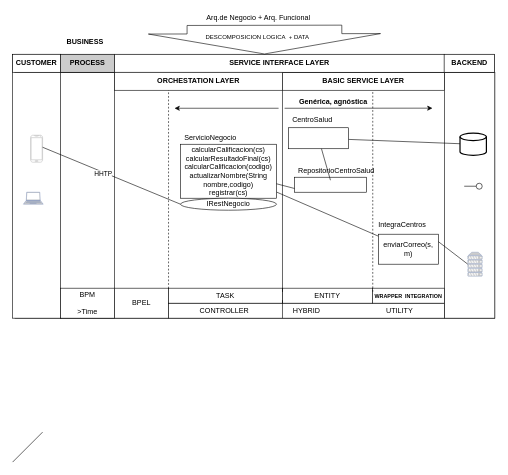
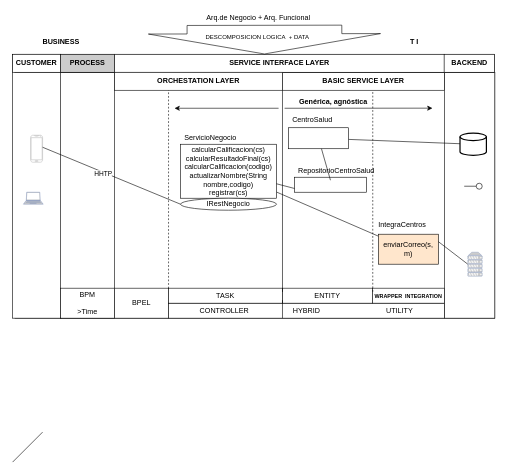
  <mxCell id="0" />
  <mxCell id="1" parent="0" />
  <mxCell id="2" value="" style="rounded=0;whiteSpace=wrap;html=1;" parent="1" vertex="1"><mxGeometry x="24" y="120" width="800" height="410" as="geometry" /></mxCell>
  <mxCell id="3" value="" style="rounded=0;whiteSpace=wrap;html=1;" parent="1" vertex="1"><mxGeometry x="20" y="90" width="81" height="440" as="geometry" /></mxCell>
  <mxCell id="4" value="" style="rounded=0;whiteSpace=wrap;html=1;" parent="1" vertex="1"><mxGeometry x="100" y="120" width="90" height="410" as="geometry" /></mxCell>
  <mxCell id="5" value="" style="rounded=0;whiteSpace=wrap;html=1;" parent="1" vertex="1"><mxGeometry x="740" y="120" width="84" height="410" as="geometry" /></mxCell>
  <mxCell id="6" value="&lt;div style=&quot;text-align: right&quot;&gt;&lt;b&gt;BASIC SERVICE LAYER&lt;/b&gt;&lt;/div&gt;" style="rounded=0;whiteSpace=wrap;html=1;" parent="1" vertex="1"><mxGeometry x="470" y="120" width="270" height="30" as="geometry" /></mxCell>
  <mxCell id="7" value="" style="rounded=0;whiteSpace=wrap;html=1;" parent="1" vertex="1"><mxGeometry x="23.5" y="90" width="800" height="30" as="geometry" /></mxCell>
  <mxCell id="8" value="&lt;b&gt;SERVICE INTERFACE LAYER&lt;/b&gt;" style="rounded=0;whiteSpace=wrap;html=1;" parent="1" vertex="1"><mxGeometry x="190" y="90" width="550" height="30" as="geometry" /></mxCell>
  <mxCell id="9" value="&lt;b&gt;ORCHESTATION LAYER&lt;/b&gt;" style="rounded=0;whiteSpace=wrap;html=1;" parent="1" vertex="1"><mxGeometry x="190" y="120" width="280" height="30" as="geometry" /></mxCell>
  <mxCell id="10" style="edgeStyle=orthogonalEdgeStyle;rounded=0;html=1;exitX=0.5;exitY=1;entryX=0.5;entryY=1;jettySize=auto;orthogonalLoop=1;" parent="1" edge="1"><mxGeometry relative="1" as="geometry"><mxPoint x="680" y="530" as="sourcePoint" /><mxPoint x="680" y="530" as="targetPoint" /></mxGeometry></mxCell>
  <mxCell id="11" value="BPEL" style="rounded=0;whiteSpace=wrap;html=1;" parent="1" vertex="1"><mxGeometry x="190" y="480" width="90" height="50" as="geometry" /></mxCell>
  <mxCell id="12" value="CONTROLLER &amp;nbsp; &amp;nbsp; &amp;nbsp; &amp;nbsp; &amp;nbsp; &amp;nbsp; &amp;nbsp; &amp;nbsp; &amp;nbsp; &amp;nbsp;&amp;nbsp; HYBRID &amp;nbsp; &amp;nbsp; &amp;nbsp; &amp;nbsp; &amp;nbsp; &amp;nbsp; &amp;nbsp; &amp;nbsp; &amp;nbsp; &amp;nbsp; &amp;nbsp; &amp;nbsp; &amp;nbsp; &amp;nbsp; &amp;nbsp; &amp;nbsp; UTILITY" style="rounded=0;whiteSpace=wrap;html=1;" parent="1" vertex="1"><mxGeometry x="280" y="505" width="460" height="25" as="geometry" /></mxCell>
  <mxCell id="13" value="TASK" style="rounded=0;whiteSpace=wrap;html=1;" parent="1" vertex="1"><mxGeometry x="280" y="480" width="190" height="25" as="geometry" /></mxCell>
  <mxCell id="14" value="ENTITY" style="rounded=0;whiteSpace=wrap;html=1;" parent="1" vertex="1"><mxGeometry x="470" y="480" width="150" height="25" as="geometry" /></mxCell>
  <mxCell id="15" value="&lt;font style=&quot;font-size: 9px&quot;&gt;&lt;b&gt;WRAPPER&amp;nbsp; INTEGRATION&lt;/b&gt;&lt;/font&gt;" style="rounded=0;whiteSpace=wrap;html=1;" parent="1" vertex="1"><mxGeometry x="620" y="480" width="120" height="25" as="geometry" /></mxCell>
  <mxCell id="16" value="" style="endArrow=none;html=1;exitX=1;exitY=0.25;" parent="1" source="13" edge="1"><mxGeometry width="50" height="50" relative="1" as="geometry"><mxPoint x="430" y="440" as="sourcePoint" /><mxPoint x="470" y="150" as="targetPoint" /></mxGeometry></mxCell>
  <mxCell id="17" value="&lt;b&gt;CUSTOMER&lt;/b&gt;" style="rounded=0;whiteSpace=wrap;html=1;" parent="1" vertex="1"><mxGeometry x="20" y="90" width="80" height="30" as="geometry" /></mxCell>
  <mxCell id="18" value="&lt;b&gt;PROCESS&lt;/b&gt;" style="rounded=0;whiteSpace=wrap;html=1;fillColor=#cccccc;" parent="1" vertex="1"><mxGeometry x="100" y="90" width="90" height="30" as="geometry" /></mxCell>
- <mxCell id="19" value="&lt;b&gt;BUSINESS&lt;/b&gt;" style="text;html=1;strokeColor=none;fillColor=none;align=center;verticalAlign=middle;whiteSpace=wrap;rounded=0;" parent="1" vertex="1"><mxGeometry x="96" y="60" width="90" height="20" as="geometry" /></mxCell>
+ <mxCell id="19" value="&lt;b&gt;BUSINESS&lt;/b&gt;" style="text;html=1;strokeColor=none;fillColor=none;align=center;verticalAlign=middle;whiteSpace=wrap;rounded=0;" parent="1" vertex="1"><mxGeometry x="56" y="60" width="90" height="20" as="geometry" /></mxCell>
+ <mxCell id="20" value="&lt;b&gt;T I&lt;/b&gt;" style="text;html=1;strokeColor=none;fillColor=none;align=center;verticalAlign=middle;whiteSpace=wrap;rounded=0;" parent="1" vertex="1"><mxGeometry x="670" y="60" width="40" height="20" as="geometry" /></mxCell>
  <mxCell id="21" value="" style="shape=flexArrow;endArrow=classic;html=1;fillColor=#ffffff;endWidth=128;endSize=10.87;width=258;exitX=0.545;exitY=1.06;exitPerimeter=0;" parent="1" source="32" edge="1"><mxGeometry width="50" height="50" relative="1" as="geometry"><mxPoint x="440" y="30" as="sourcePoint" /><mxPoint x="440" y="90" as="targetPoint" /></mxGeometry></mxCell>
  <mxCell id="22" value="&lt;font style=&quot;font-size: 10px&quot;&gt;DESCOMPOSICION LOGICA&amp;nbsp; + DATA&lt;/font&gt;" style="text;html=1;resizable=0;points=[];align=center;verticalAlign=middle;labelBackgroundColor=#ffffff;" parent="21" vertex="1" connectable="0"><mxGeometry x="-0.207" y="-12" relative="1" as="geometry"><mxPoint as="offset" /></mxGeometry></mxCell>
  <mxCell id="23" value="&lt;b&gt;Genérica, agnóstica&lt;/b&gt;" style="text;html=1;strokeColor=none;fillColor=none;align=center;verticalAlign=middle;whiteSpace=wrap;rounded=0;" parent="1" vertex="1"><mxGeometry x="490" y="160" width="130" height="20" as="geometry" /></mxCell>
  <mxCell id="24" value="" style="endArrow=classic;html=1;" parent="1" edge="1"><mxGeometry width="50" height="50" relative="1" as="geometry"><mxPoint x="463.5" y="180" as="sourcePoint" /><mxPoint x="290" y="180" as="targetPoint" /></mxGeometry></mxCell>
  <mxCell id="25" value="&lt;b&gt;BACKEND&lt;/b&gt;&lt;br&gt;" style="rounded=0;whiteSpace=wrap;html=1;" parent="1" vertex="1"><mxGeometry x="739.5" y="90" width="84" height="30" as="geometry" /></mxCell>
  <mxCell id="26" style="edgeStyle=orthogonalEdgeStyle;rounded=0;html=1;exitX=0.5;exitY=1;entryX=0.5;entryY=1;jettySize=auto;orthogonalLoop=1;" parent="1" edge="1"><mxGeometry relative="1" as="geometry"><mxPoint x="170" y="625" as="sourcePoint" /><mxPoint x="170" y="625" as="targetPoint" /></mxGeometry></mxCell>
  <mxCell id="27" style="edgeStyle=orthogonalEdgeStyle;rounded=0;html=1;exitX=1;exitY=0.5;entryX=1;entryY=0.5;jettySize=auto;orthogonalLoop=1;" parent="1" edge="1"><mxGeometry relative="1" as="geometry"><mxPoint x="220" y="615" as="sourcePoint" /><mxPoint x="220" y="615" as="targetPoint" /></mxGeometry></mxCell>
  <mxCell id="28" value="" style="verticalLabelPosition=bottom;verticalAlign=top;html=1;shadow=0;dashed=0;strokeWidth=1;shape=mxgraph.android.phone2;fillColor=#ffffff;strokeColor=#c0c0c0;" parent="1" vertex="1"><mxGeometry x="50" y="225" width="20" height="45" as="geometry" /></mxCell>
  <mxCell id="29" value="" style="fontColor=#0066CC;verticalAlign=top;verticalLabelPosition=bottom;labelPosition=center;align=center;html=1;fillColor=#CCCCCC;strokeColor=#6881B3;gradientColor=none;gradientDirection=north;strokeWidth=2;shape=mxgraph.networks.laptop;" parent="1" vertex="1"><mxGeometry x="38" y="320" width="33" height="20" as="geometry" /></mxCell>
  <mxCell id="30" value="" style="strokeWidth=2;html=1;shape=mxgraph.flowchart.database;whiteSpace=wrap;" parent="1" vertex="1"><mxGeometry x="766" y="221.5" width="44" height="37" as="geometry" /></mxCell>
  <mxCell id="31" style="edgeStyle=orthogonalEdgeStyle;rounded=0;html=1;exitX=0.5;exitY=1;entryX=0.5;entryY=1;jettySize=auto;orthogonalLoop=1;" parent="1" edge="1"><mxGeometry relative="1" as="geometry"><mxPoint x="35" y="430" as="sourcePoint" /><mxPoint x="35" y="430" as="targetPoint" /></mxGeometry></mxCell>
  <mxCell id="32" value="Arq.de Negocio + Arq. Funcional" style="text;html=1;strokeColor=none;fillColor=none;align=center;verticalAlign=middle;whiteSpace=wrap;rounded=0;" parent="1" vertex="1"><mxGeometry x="320" width="220" height="20" as="geometry" y="20" /></mxCell>
  <mxCell id="33" style="edgeStyle=orthogonalEdgeStyle;rounded=0;html=1;exitX=0.75;exitY=1;entryX=0.75;entryY=1;jettySize=auto;orthogonalLoop=1;strokeColor=#000000;" parent="1" edge="1"><mxGeometry relative="1" as="geometry"><mxPoint x="708" y="449" as="sourcePoint" /><mxPoint x="708" y="449" as="targetPoint" /></mxGeometry></mxCell>
  <mxCell id="34" style="edgeStyle=orthogonalEdgeStyle;rounded=0;html=1;exitX=0.5;exitY=1;entryX=0.5;entryY=1;jettySize=auto;orthogonalLoop=1;strokeColor=#000000;" parent="1" edge="1"><mxGeometry relative="1" as="geometry"><mxPoint x="686" y="449" as="sourcePoint" /><mxPoint x="686" y="449" as="targetPoint" /></mxGeometry></mxCell>
  <mxCell id="35" value="" style="endArrow=none;html=1;" parent="1" edge="1" target="48" source="44"><mxGeometry width="50" height="50" relative="1" as="geometry"><mxPoint x="495" y="420" as="sourcePoint" /><mxPoint x="545" y="370" as="targetPoint" /></mxGeometry></mxCell>
  <mxCell id="36" value="" style="endArrow=none;html=1;" parent="1" edge="1"><mxGeometry width="50" height="50" relative="1" as="geometry"><mxPoint x="20" y="770" as="sourcePoint" /><mxPoint x="70" y="720" as="targetPoint" /></mxGeometry></mxCell>
  <mxCell id="37" value="" style="shape=lollipop;direction=south;html=1;" parent="1" vertex="1"><mxGeometry x="773" y="305" width="30" height="10" as="geometry" /></mxCell>
  <mxCell id="38" value="" style="fontColor=#0066CC;verticalAlign=top;verticalLabelPosition=bottom;labelPosition=center;align=center;html=1;fillColor=#CCCCCC;strokeColor=#6881B3;gradientColor=none;gradientDirection=north;strokeWidth=2;shape=mxgraph.networks.server;" parent="1" vertex="1"><mxGeometry x="779" y="420" width="24" height="40" as="geometry" /></mxCell>
  <mxCell id="39" value="" style="endArrow=none;html=1;exitX=1;exitY=0.25;dashed=1;" parent="1" edge="1"><mxGeometry width="50" height="50" relative="1" as="geometry"><mxPoint x="620.5" y="486" as="sourcePoint" /><mxPoint x="620.5" y="150" as="targetPoint" /></mxGeometry></mxCell>
  <mxCell id="40" value="" style="endArrow=none;html=1;exitX=1;exitY=0.25;dashed=1;" parent="1" edge="1"><mxGeometry width="50" height="50" relative="1" as="geometry"><mxPoint x="280" y="480.5" as="sourcePoint" /><mxPoint x="280" y="150" as="targetPoint" /></mxGeometry></mxCell>
  <mxCell id="41" value="BPM&lt;br&gt;&lt;br&gt;&amp;gt;Time" style="rounded=0;whiteSpace=wrap;html=1;" parent="1" vertex="1"><mxGeometry x="100" y="480" width="90" height="50" as="geometry" /></mxCell>
  <mxCell id="42" value="" style="endArrow=none;html=1;" parent="1" edge="1"><mxGeometry width="50" height="50" relative="1" as="geometry"><mxPoint x="470" y="530" as="sourcePoint" /><mxPoint x="470" y="500" as="targetPoint" /></mxGeometry></mxCell>
  <mxCell id="43" value="" style="endArrow=classic;html=1;entryX=0.87;entryY=0.146;entryDx=0;entryDy=0;entryPerimeter=0;" parent="1" target="2" edge="1"><mxGeometry width="50" height="50" relative="1" as="geometry"><mxPoint x="473.5" y="180" as="sourcePoint" /><mxPoint x="290" y="180" as="targetPoint" /></mxGeometry></mxCell>
  <mxCell id="44" value="calcularCalificacion(cs)&lt;br&gt;calcularResultadoFinal(cs)&lt;br&gt;calcularCalificacion(codigo)&lt;br&gt;actualizarNombre(String nombre,codigo)&lt;br&gt;registrar(cs)" style="rounded=0;whiteSpace=wrap;html=1;" parent="1" vertex="1"><mxGeometry x="300" y="240" width="160" height="90" as="geometry" /></mxCell>
  <mxCell id="45" value="ServicioNegocio" style="text;html=1;strokeColor=none;fillColor=none;align=center;verticalAlign=middle;whiteSpace=wrap;rounded=0;" parent="1" vertex="1"><mxGeometry x="320" y="215" width="60" height="30" as="geometry" /></mxCell>
  <mxCell id="46" value="" style="rounded=0;whiteSpace=wrap;html=1;" parent="1" vertex="1"><mxGeometry x="490" y="295" width="120" height="25" as="geometry" /></mxCell>
  <mxCell id="47" value="RepositorioCentroSalud" style="text;html=1;strokeColor=none;fillColor=none;align=center;verticalAlign=middle;whiteSpace=wrap;rounded=0;" parent="1" vertex="1"><mxGeometry x="540" y="270" width="40" height="30" as="geometry" /></mxCell>
- <mxCell id="48" value="enviarCorreo(s, m)" style="rounded=0;whiteSpace=wrap;html=1;" parent="1" vertex="1"><mxGeometry x="630" y="390" width="100" height="50" as="geometry" /></mxCell>
+ <mxCell id="48" value="enviarCorreo(s, m)" style="rounded=0;whiteSpace=wrap;html=1;fillColor=#ffe6cc;" parent="1" vertex="1"><mxGeometry x="630" y="390" width="100" height="50" as="geometry" /></mxCell>
  <mxCell id="49" value="IntegraCentros" style="text;html=1;strokeColor=none;fillColor=none;align=center;verticalAlign=middle;whiteSpace=wrap;rounded=0;" parent="1" vertex="1"><mxGeometry x="640" y="360" width="60" height="30" as="geometry" /></mxCell>
  <mxCell id="50" value="" style="endArrow=none;html=1;rounded=0;entryX=0;entryY=0.75;entryDx=0;entryDy=0;" parent="1" source="44" target="46" edge="1"><mxGeometry width="50" height="50" relative="1" as="geometry"><mxPoint x="380" y="360" as="sourcePoint" /><mxPoint x="495" y="354.375" as="targetPoint" /></mxGeometry></mxCell>
  <mxCell id="51" value="" style="endArrow=none;html=1;rounded=0;" parent="1" source="56" target="30" edge="1"><mxGeometry width="50" height="50" relative="1" as="geometry"><mxPoint x="640" y="330" as="sourcePoint" /><mxPoint x="690" y="280" as="targetPoint" /></mxGeometry></mxCell>
  <mxCell id="52" value="IRestNegocio" style="ellipse;whiteSpace=wrap;html=1;" parent="1" vertex="1"><mxGeometry x="300" y="330" width="160" height="20" as="geometry" /></mxCell>
  <mxCell id="53" value="" style="endArrow=none;html=1;rounded=0;entryX=0;entryY=0.5;entryDx=0;entryDy=0;" parent="1" edge="1" target="52"><mxGeometry width="50" height="50" relative="1" as="geometry"><mxPoint x="70" y="245" as="sourcePoint" /><mxPoint x="120" y="195" as="targetPoint" /></mxGeometry></mxCell>
  <mxCell id="54" value="HHTP" style="edgeLabel;html=1;align=center;verticalAlign=middle;resizable=0;points=[];" vertex="1" connectable="0" parent="53"><mxGeometry x="-0.113" y="-3" relative="1" as="geometry"><mxPoint as="offset" /></mxGeometry></mxCell>
  <mxCell id="55" value="" style="endArrow=none;html=1;rounded=0;exitX=1;exitY=0.25;exitDx=0;exitDy=0;entryX=0;entryY=0.5;entryDx=0;entryDy=0;entryPerimeter=0;" edge="1" parent="1" source="48" target="38"><mxGeometry width="50" height="50" relative="1" as="geometry"><mxPoint x="770" y="410" as="sourcePoint" /><mxPoint x="820" y="360" as="targetPoint" /></mxGeometry></mxCell>
  <mxCell id="56" value="" style="rounded=0;whiteSpace=wrap;html=1;" vertex="1" parent="1"><mxGeometry x="480" y="212.5" width="100" height="35" as="geometry" /></mxCell>
  <mxCell id="57" value="CentroSalud" style="text;html=1;strokeColor=none;fillColor=none;align=center;verticalAlign=middle;whiteSpace=wrap;rounded=0;" vertex="1" parent="1"><mxGeometry x="490" y="184" width="60" height="30" as="geometry" /></mxCell>
  <mxCell id="58" value="" style="endArrow=none;html=1;rounded=0;exitX=0.25;exitY=1;exitDx=0;exitDy=0;" edge="1" parent="1" source="47" target="56"><mxGeometry width="50" height="50" relative="1" as="geometry"><mxPoint x="530" y="300" as="sourcePoint" /><mxPoint x="440" y="320" as="targetPoint" /></mxGeometry></mxCell>
